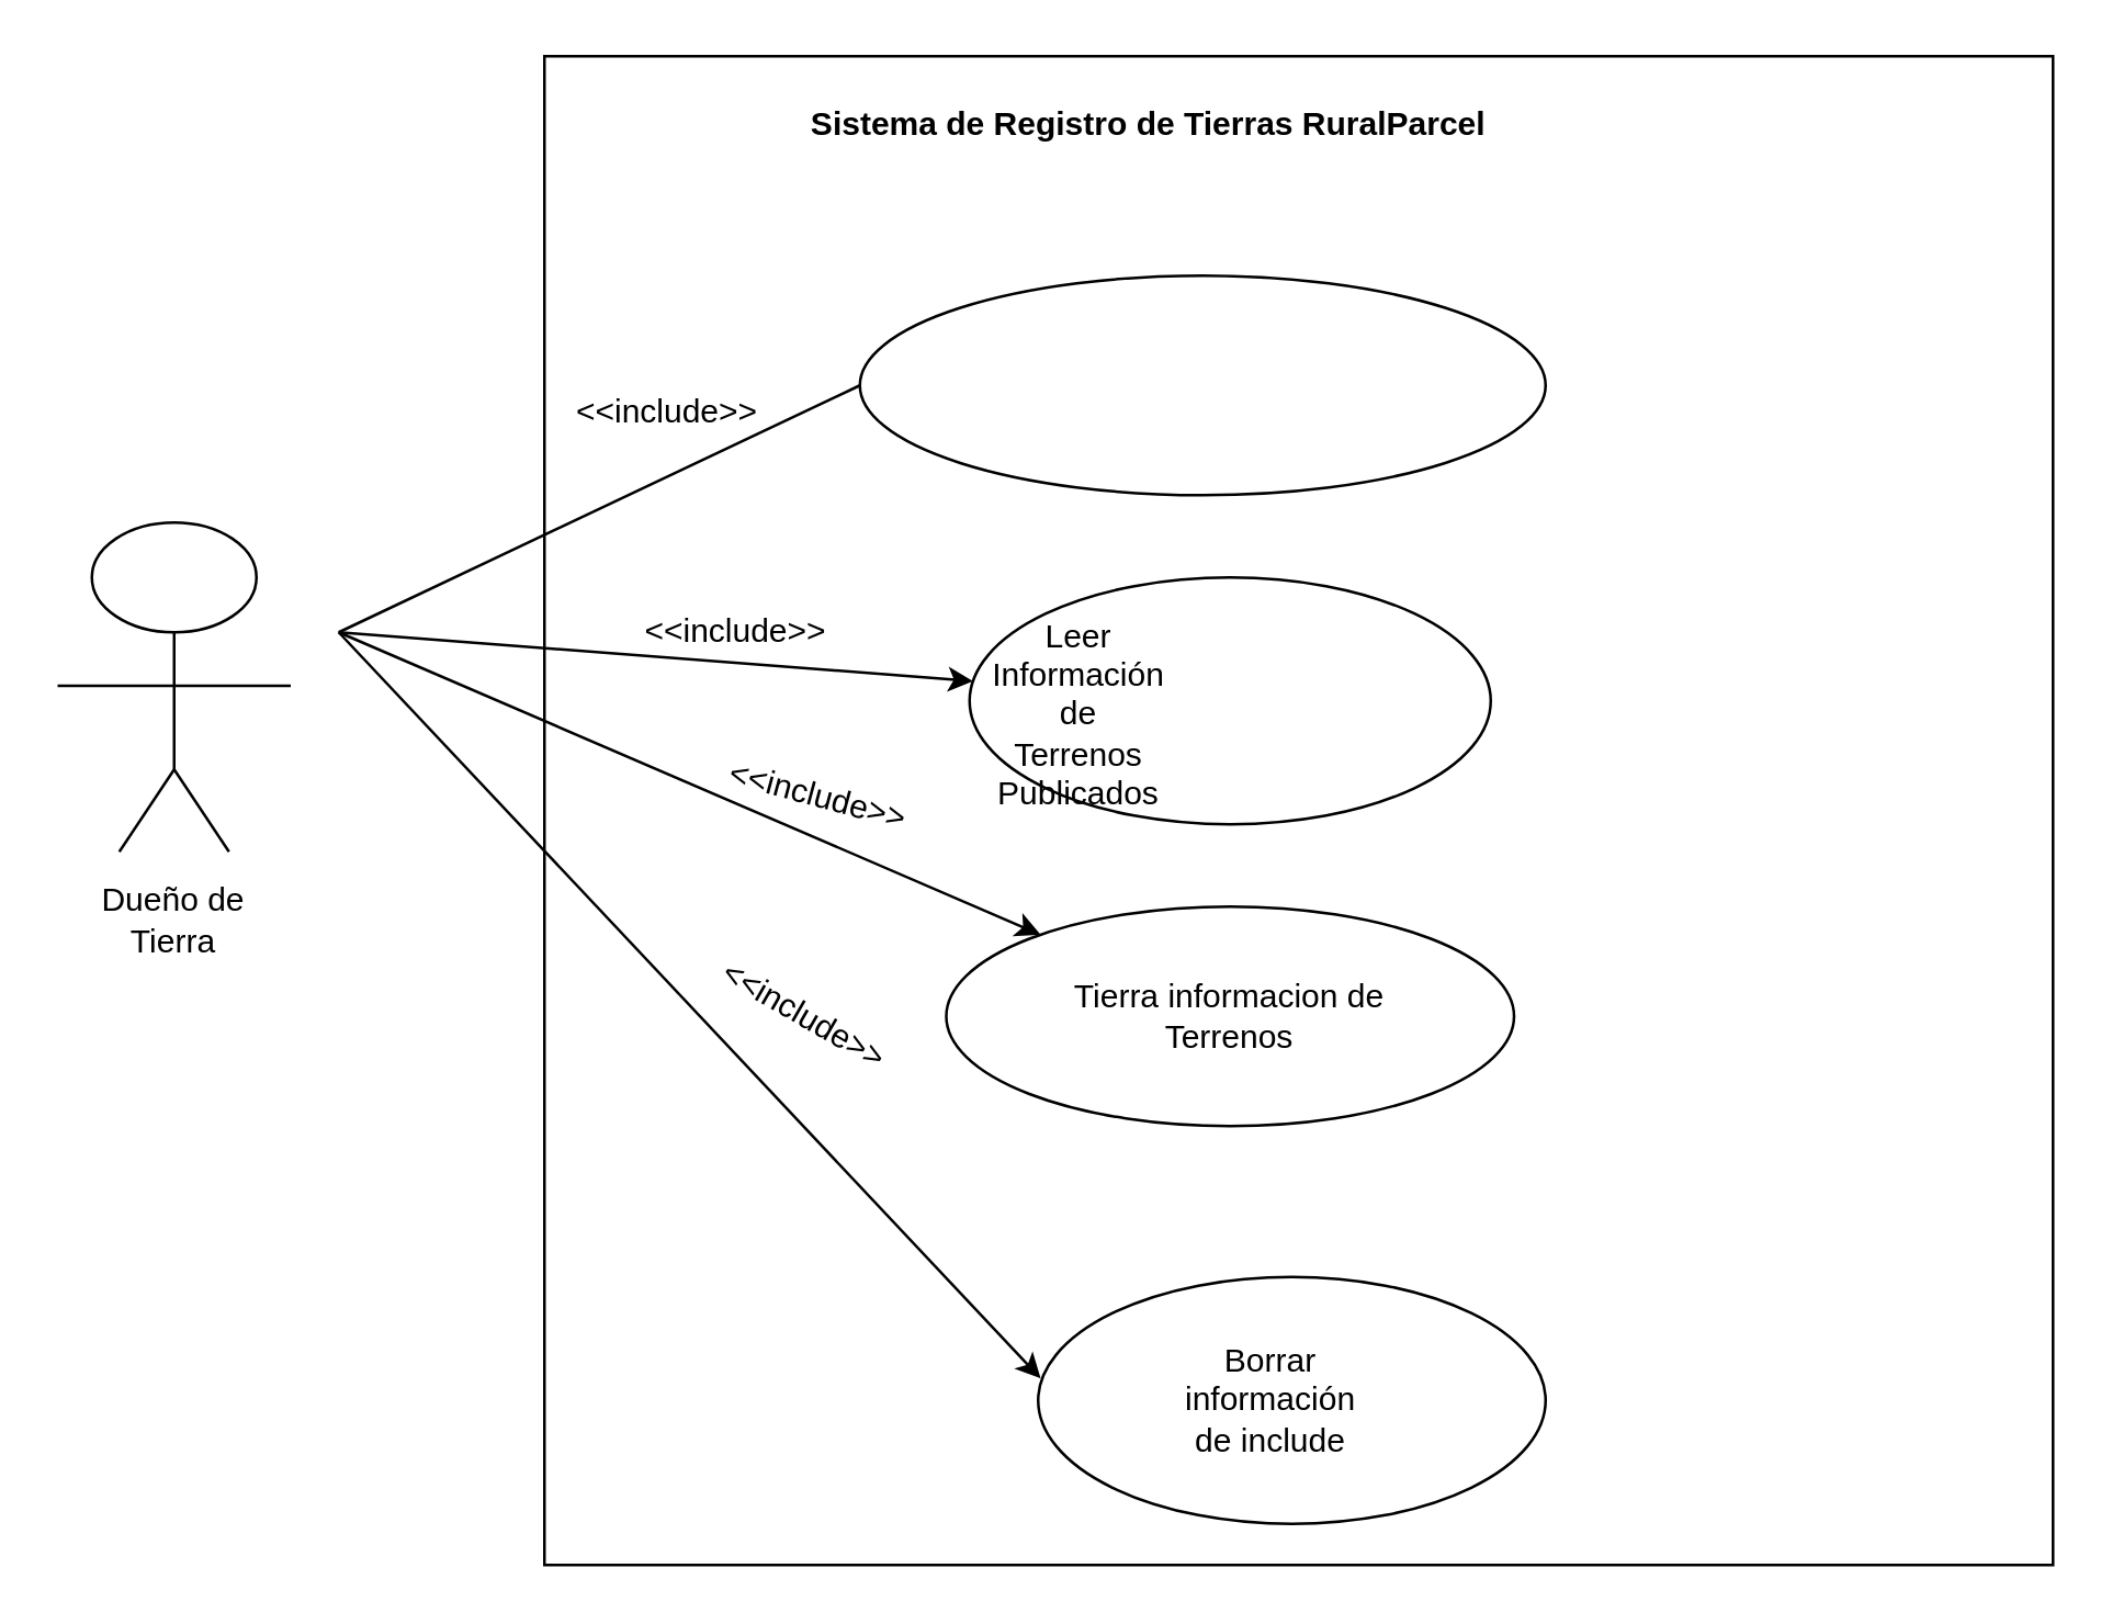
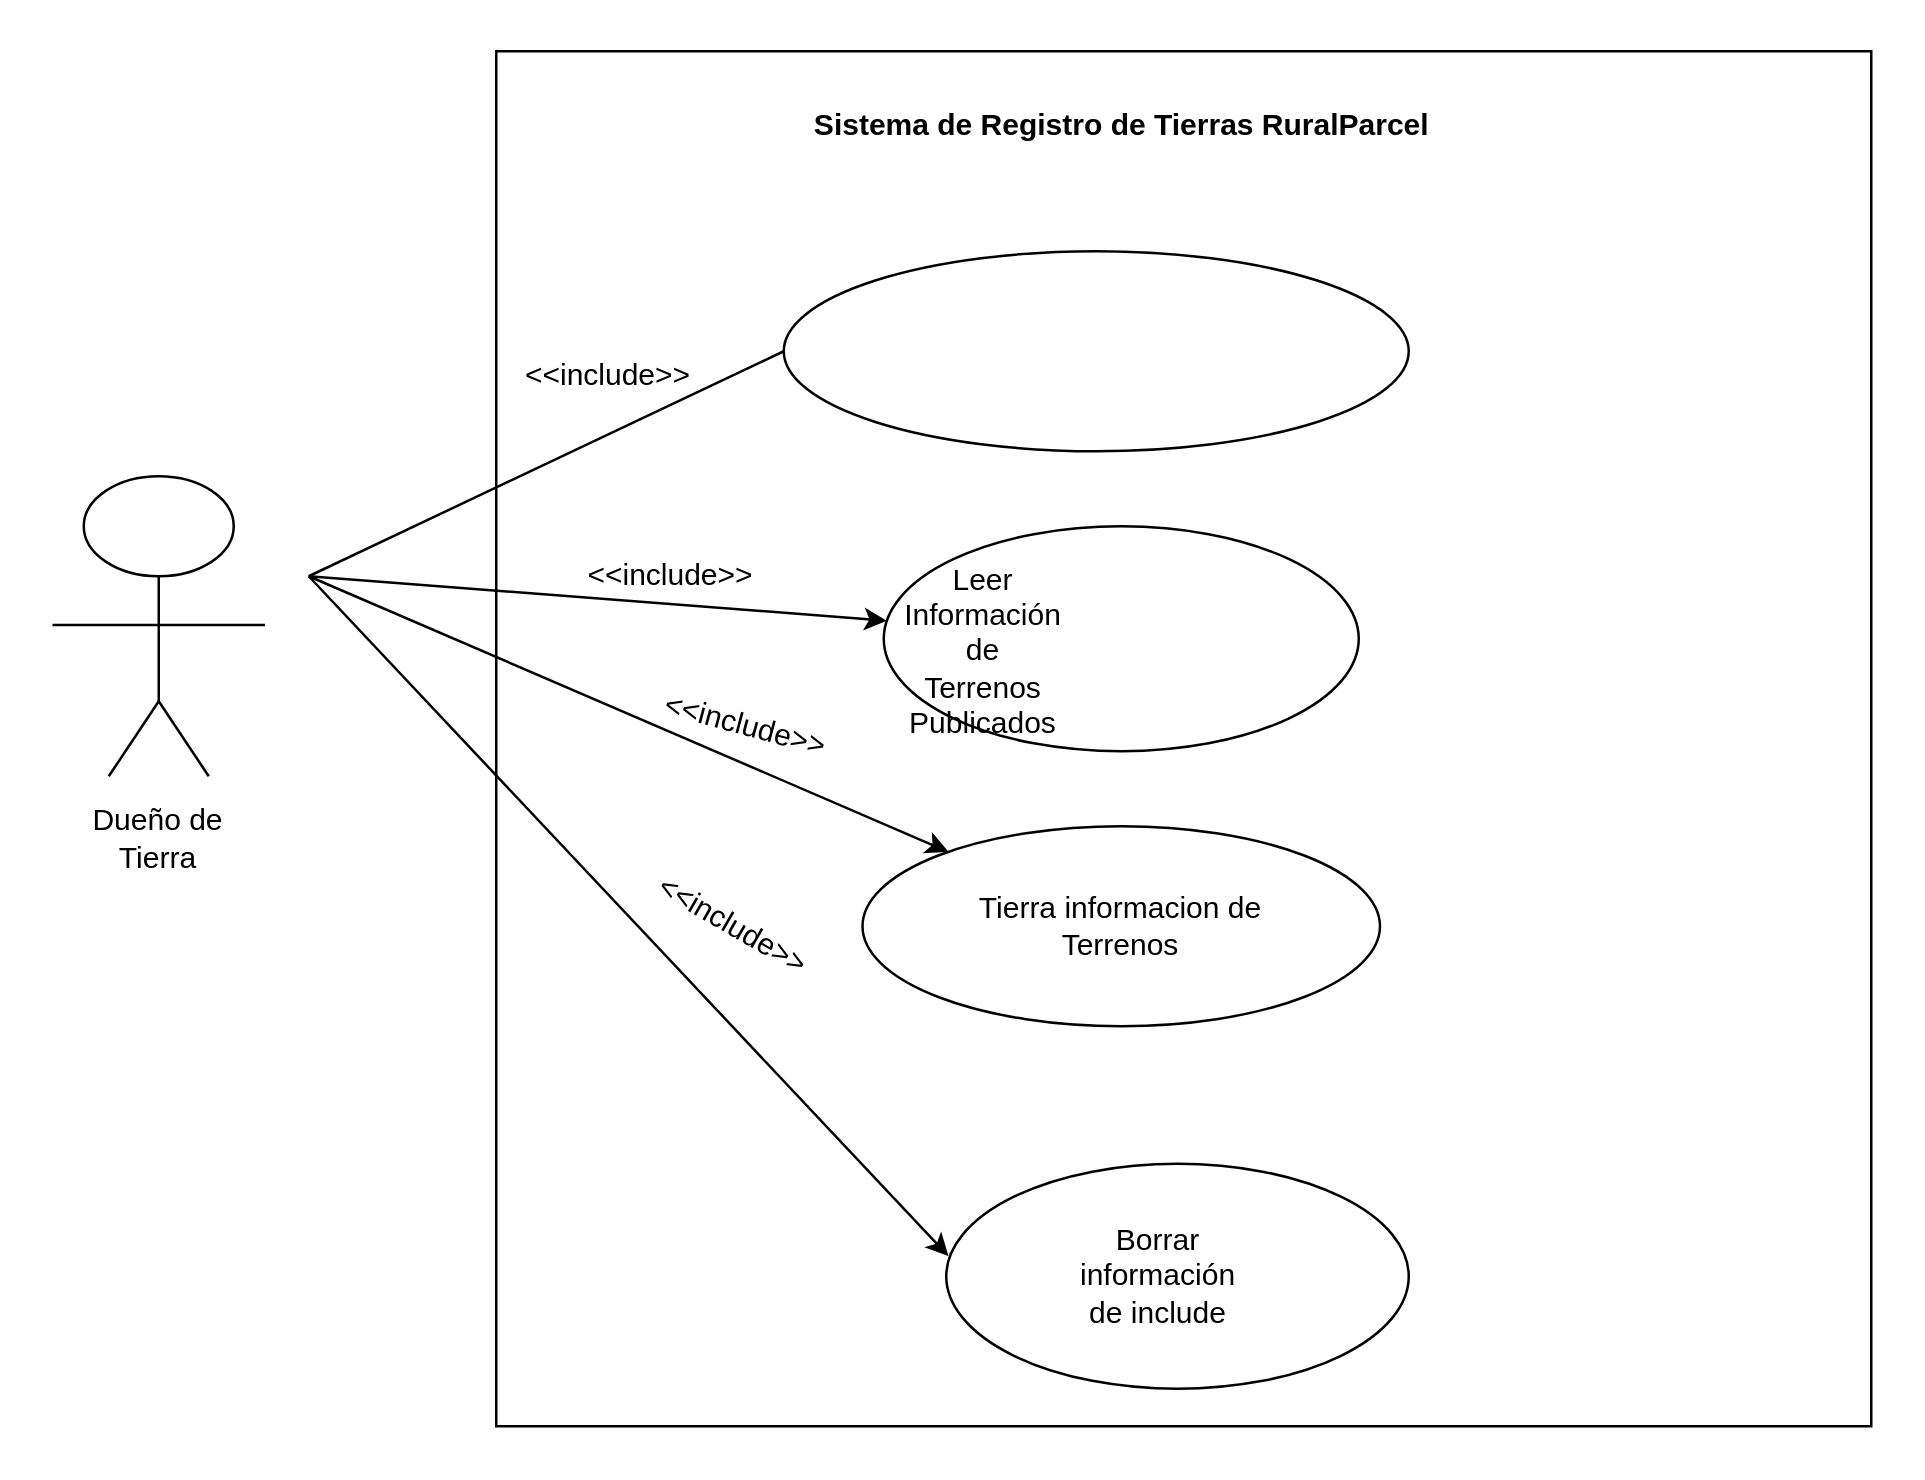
  <mxCell id="0" />
  <mxCell id="1" parent="0" />
  <mxCell id="2" value="" style="whiteSpace=wrap;html=1;aspect=fixed;" vertex="1" parent="1"><mxGeometry x="198" y="20" width="550" height="550" as="geometry" /></mxCell>
- <mxCell id="3" value="&lt;b&gt;Sistema de Registro de Tierras RuralParcel&lt;/b&gt;" style="text;html=1;strokeColor=none;fillColor=none;align=center;verticalAlign=middle;whiteSpace=wrap;rounded=0;" vertex="1" parent="1"><mxGeometry x="285.5" y="25" width="265" height="40" as="geometry" /></mxCell>
+ <mxCell id="3" value="&lt;b&gt;Sistema de Registro de Tierras RuralParcel&lt;/b&gt;" style="text;html=1;strokeColor=none;fillColor=none;align=center;verticalAlign=middle;whiteSpace=wrap;rounded=0;" vertex="1" parent="1"><mxGeometry x="315.5" y="30" width="265" height="40" as="geometry" /></mxCell>
  <mxCell id="4" value="" style="ellipse;whiteSpace=wrap;html=1;" vertex="1" parent="1"><mxGeometry x="313" y="100" width="250" height="80" as="geometry" /></mxCell>
  <mxCell id="5" value="" style="ellipse;whiteSpace=wrap;html=1;" vertex="1" parent="1"><mxGeometry x="353" y="210" width="190" height="90" as="geometry" /></mxCell>
  <mxCell id="6" value="" style="ellipse;whiteSpace=wrap;html=1;" vertex="1" parent="1"><mxGeometry x="344.5" y="330" width="207" height="80" as="geometry" /></mxCell>
  <mxCell id="7" value="Tierra informacion de Terrenos" style="text;html=1;strokeColor=none;fillColor=none;align=center;verticalAlign=middle;whiteSpace=wrap;rounded=0;" vertex="1" parent="1"><mxGeometry x="378" y="360" width="140" height="20" as="geometry" /></mxCell>
  <mxCell id="8" value="" style="ellipse;whiteSpace=wrap;html=1;" vertex="1" parent="1"><mxGeometry x="33" y="190" width="60" height="40" as="geometry" /></mxCell>
  <mxCell id="9" value="" style="endArrow=none;html=1;entryX=0.5;entryY=1;entryDx=0;entryDy=0;" edge="1" parent="1" target="8"><mxGeometry width="50" height="50" relative="1" as="geometry"><mxPoint x="63" y="280" as="sourcePoint" /><mxPoint x="93" y="230" as="targetPoint" /></mxGeometry></mxCell>
  <mxCell id="10" value="" style="endArrow=none;html=1;" edge="1" parent="1"><mxGeometry width="50" height="50" relative="1" as="geometry"><mxPoint x="20.5" y="249.5" as="sourcePoint" /><mxPoint x="105.5" y="249.5" as="targetPoint" /></mxGeometry></mxCell>
  <mxCell id="11" value="" style="endArrow=none;html=1;" edge="1" parent="1"><mxGeometry width="50" height="50" relative="1" as="geometry"><mxPoint x="43" y="310" as="sourcePoint" /><mxPoint x="63" y="280" as="targetPoint" /></mxGeometry></mxCell>
  <mxCell id="12" value="" style="endArrow=none;html=1;" edge="1" parent="1"><mxGeometry width="50" height="50" relative="1" as="geometry"><mxPoint x="83" y="310" as="sourcePoint" /><mxPoint x="63" y="280" as="targetPoint" /></mxGeometry></mxCell>
  <mxCell id="13" value="" style="endArrow=none;html=1;entryX=0;entryY=0.5;entryDx=0;entryDy=0;" edge="1" parent="1" target="4"><mxGeometry width="50" height="50" relative="1" as="geometry"><mxPoint x="123" y="230" as="sourcePoint" /><mxPoint x="173" y="180" as="targetPoint" /><Array as="points" /></mxGeometry></mxCell>
  <mxCell id="14" value="Dueño de Tierra" style="text;html=1;strokeColor=none;fillColor=none;align=center;verticalAlign=middle;whiteSpace=wrap;rounded=0;" vertex="1" parent="1"><mxGeometry x="33" y="320" width="60" height="30" as="geometry" /></mxCell>
  <mxCell id="15" value="" style="ellipse;whiteSpace=wrap;html=1;" vertex="1" parent="1"><mxGeometry x="378" y="465" width="185" height="90" as="geometry" /></mxCell>
  <mxCell id="16" value="Borrar información de include" style="text;html=1;strokeColor=none;fillColor=none;align=center;verticalAlign=middle;whiteSpace=wrap;rounded=0;" vertex="1" parent="1"><mxGeometry x="443" y="500" width="40" height="20" as="geometry" /></mxCell>
  <mxCell id="17" value="Leer Información de Terrenos Publicados" style="text;html=1;strokeColor=none;fillColor=none;align=center;verticalAlign=middle;whiteSpace=wrap;rounded=0;" vertex="1" parent="1"><mxGeometry x="373" y="250" width="40" height="20" as="geometry" /></mxCell>
  <mxCell id="18" value="" style="endArrow=classic;html=1;" edge="1" parent="1" target="5"><mxGeometry width="50" height="50" relative="1" as="geometry"><mxPoint x="123" y="230" as="sourcePoint" /><mxPoint x="163" y="220" as="targetPoint" /></mxGeometry></mxCell>
  <mxCell id="19" value="" style="endArrow=classic;html=1;" edge="1" parent="1" target="6"><mxGeometry width="50" height="50" relative="1" as="geometry"><mxPoint x="123" y="230" as="sourcePoint" /><mxPoint x="153" y="270" as="targetPoint" /></mxGeometry></mxCell>
  <mxCell id="20" value="" style="endArrow=classic;html=1;entryX=0.005;entryY=0.411;entryDx=0;entryDy=0;entryPerimeter=0;" edge="1" parent="1" target="15"><mxGeometry width="50" height="50" relative="1" as="geometry"><mxPoint x="123" y="230" as="sourcePoint" /><mxPoint x="383" y="360" as="targetPoint" /></mxGeometry></mxCell>
  <mxCell id="21" value="&amp;lt;&amp;lt;include&amp;gt;&amp;gt;" style="text;html=1;strokeColor=none;fillColor=none;align=center;verticalAlign=middle;whiteSpace=wrap;rounded=0;rotation=30;" vertex="1" parent="1"><mxGeometry x="273" y="360" width="40" height="20" as="geometry" /></mxCell>
  <mxCell id="22" value="&amp;lt;&amp;lt;include&amp;gt;&amp;gt;" style="text;html=1;strokeColor=none;fillColor=none;align=center;verticalAlign=middle;whiteSpace=wrap;rounded=0;rotation=15;" vertex="1" parent="1"><mxGeometry x="278" y="280" width="40" height="20" as="geometry" /></mxCell>
  <mxCell id="23" value="&amp;lt;&amp;lt;include&amp;gt;&amp;gt;" style="text;html=1;strokeColor=none;fillColor=none;align=center;verticalAlign=middle;whiteSpace=wrap;rounded=0;" vertex="1" parent="1"><mxGeometry x="248" y="220" width="40" height="20" as="geometry" /></mxCell>
  <mxCell id="24" value="&amp;lt;&amp;lt;include&amp;gt;&amp;gt;" style="text;html=1;strokeColor=none;fillColor=none;align=center;verticalAlign=middle;whiteSpace=wrap;rounded=0;" vertex="1" parent="1"><mxGeometry x="198" y="140" width="90" height="20" as="geometry" /></mxCell>
